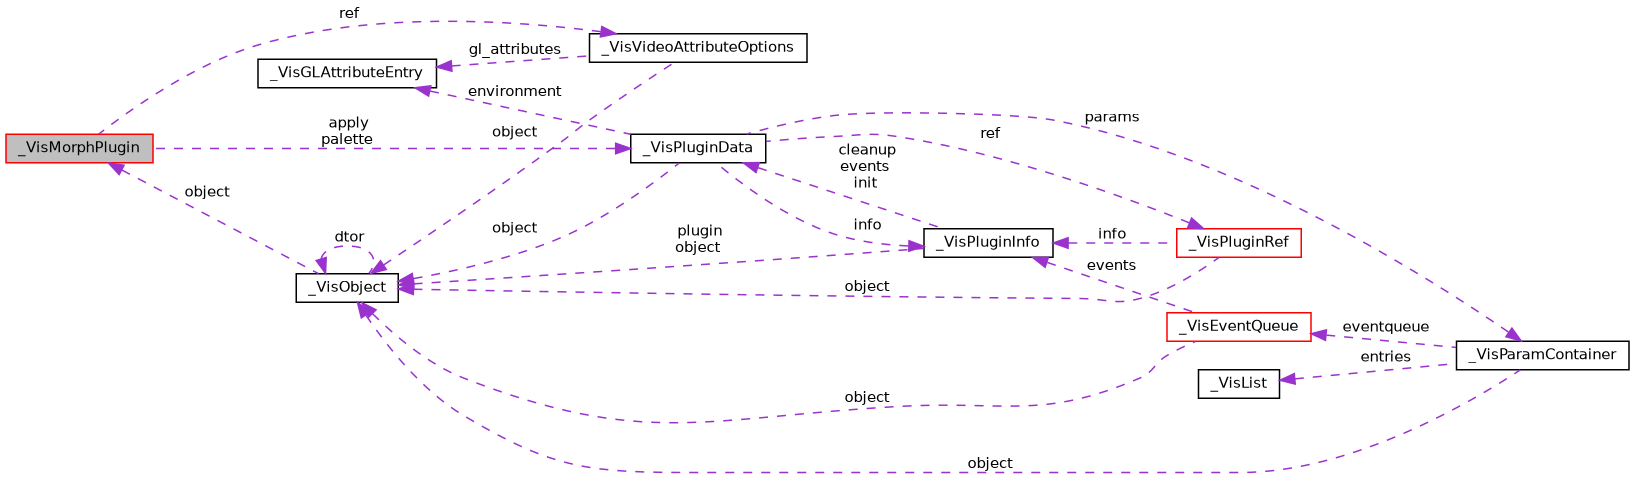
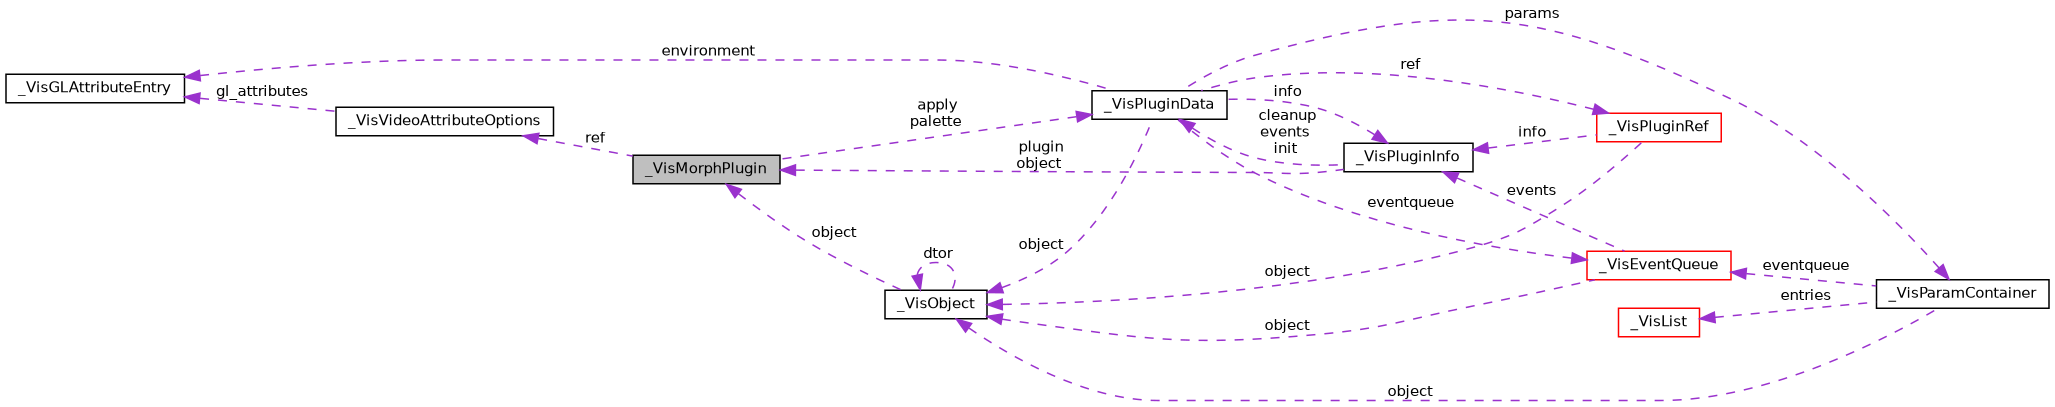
  digraph {
    rankdir=LR
    node [color=black fillcolor=white fontname=Helvetica fontsize=10 shape=record style=filled]
    edge [color=darkorchid3 dir=back fontname=Helvetica fontsize=10 labelfontname=Helvetica labelfontsize=10 style=dashed]
-   n1 [color=red fillcolor=grey75 fontcolor=black height=0.2 label=_VisMorphPlugin width=0.4]
+   n1 [fillcolor=grey75 fontcolor=black height=0.2 label=_VisMorphPlugin width=0.4]
    n2 [height=0.2 label=_VisObject width=0.4]
    n3 [height=0.2 label=_VisVideoAttributeOptions width=0.4]
    n4 [height=0.2 label=_VisGLAttributeEntry width=0.4]
    n5 [height=0.2 label=_VisPluginData width=0.4]
    n6 [height=0.2 label=_VisParamContainer width=0.4]
    n7 [color=red height=0.2 label=_VisEventQueue width=0.4]
    n8 [color=red height=0.2 label=_VisPluginRef width=0.4]
    n9 [height=0.2 label=_VisPluginInfo width=0.4]
-   n10 [height=0.2 label=_VisList width=0.4]
+   n10 [color=red height=0.2 label=_VisList width=0.4]
    n1 -> n2 [label=" object"]
    n2 -> n2 [label=" dtor"]
-   n2 -> n3 [label=" object"]
    n2 -> n5 [label=" object"]
    n2 -> n6 [label=" object"]
    n2 -> n7 [label=" object"]
    n2 -> n8 [label=" object"]
-   n2 -> n9 [label=" plugin\nobject"]
+   n1 -> n9 [label=" plugin\nobject"]
    n3 -> n1 [label=" ref"]
    n4 -> n3 [label=" gl_attributes"]
    n4 -> n5 [label=" environment"]
    n5 -> n1 [label=" apply\npalette"]
    n5 -> n9 [label=" cleanup\nevents\ninit"]
    n6 -> n5 [label=" params"]
+   n7 -> n5 [label=" eventqueue"]
    n7 -> n6 [label=" eventqueue"]
    n8 -> n5 [label=" ref"]
    n9 -> n5 [label=" info"]
    n9 -> n7 [label=" events"]
    n9 -> n8 [label=" info"]
    n10 -> n6 [label=" entries"]
  }
